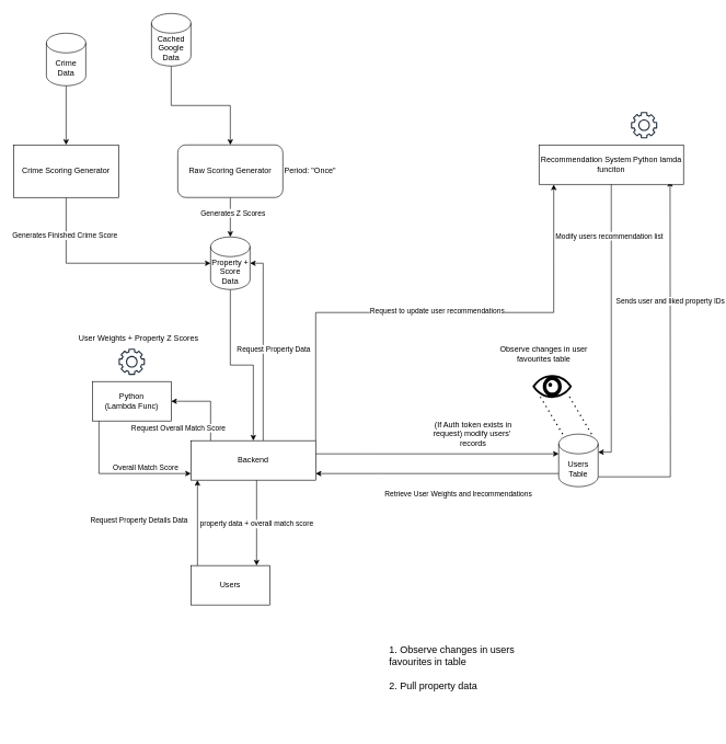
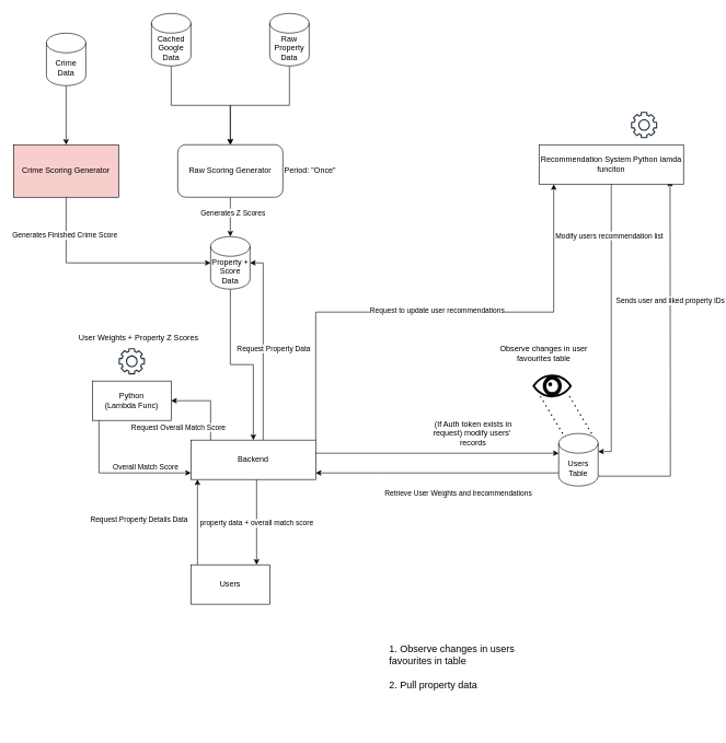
  <mxCell id="0" />
  <mxCell id="1" parent="0" />
  <mxCell id="2" style="edgeStyle=orthogonalEdgeStyle;rounded=0;orthogonalLoop=1;jettySize=auto;html=1;" parent="1" source="4" target="9" edge="1"><mxGeometry relative="1" as="geometry" /></mxCell>
  <mxCell id="3" value="Generates Z Scores" style="edgeLabel;html=1;align=center;verticalAlign=middle;resizable=0;points=[];" parent="2" vertex="1" connectable="0"><mxGeometry x="-0.222" y="3" relative="1" as="geometry"><mxPoint as="offset" /></mxGeometry></mxCell>
  <mxCell id="4" value="Raw Scoring Generator" style="whiteSpace=wrap;html=1;rounded=1;" parent="1" vertex="1"><mxGeometry x="270" y="220" width="160" height="80" as="geometry" /></mxCell>
+ <mxCell id="5" style="edgeStyle=orthogonalEdgeStyle;rounded=0;orthogonalLoop=1;jettySize=auto;html=1;" parent="1" source="6" target="4" edge="1"><mxGeometry relative="1" as="geometry" /></mxCell>
+ <mxCell id="6" value="Raw&lt;br&gt;Property&lt;br&gt;Data" style="shape=cylinder3;whiteSpace=wrap;html=1;boundedLbl=1;backgroundOutline=1;size=15;" parent="1" vertex="1"><mxGeometry x="410" y="20" width="60" height="80" as="geometry" /></mxCell>
  <mxCell id="7" value="Period: &quot;Once&quot;&amp;nbsp;&amp;nbsp;" style="text;html=1;strokeColor=none;fillColor=none;align=center;verticalAlign=middle;whiteSpace=wrap;rounded=0;" parent="1" vertex="1"><mxGeometry x="430" y="245" width="90" height="30" as="geometry" /></mxCell>
  <mxCell id="8" style="edgeStyle=orthogonalEdgeStyle;rounded=0;orthogonalLoop=1;jettySize=auto;html=1;" parent="1" source="9" target="26" edge="1"><mxGeometry relative="1" as="geometry" /></mxCell>
  <mxCell id="9" value="Property +&lt;br&gt;Score&lt;br&gt;Data" style="shape=cylinder3;whiteSpace=wrap;html=1;boundedLbl=1;backgroundOutline=1;size=15;" parent="1" vertex="1"><mxGeometry x="320" y="360" width="60" height="80" as="geometry" /></mxCell>
  <mxCell id="10" style="edgeStyle=orthogonalEdgeStyle;rounded=0;orthogonalLoop=1;jettySize=auto;html=1;" parent="1" source="11" target="4" edge="1"><mxGeometry relative="1" as="geometry" /></mxCell>
  <mxCell id="11" value="Cached Google Data" style="shape=cylinder3;whiteSpace=wrap;html=1;boundedLbl=1;backgroundOutline=1;size=15;" parent="1" vertex="1"><mxGeometry x="230" y="20" width="60" height="80" as="geometry" /></mxCell>
  <mxCell id="12" style="edgeStyle=orthogonalEdgeStyle;rounded=0;orthogonalLoop=1;jettySize=auto;html=1;" parent="1" source="14" target="9" edge="1"><mxGeometry relative="1" as="geometry"><mxPoint x="100" y="1442.588" as="targetPoint" /><Array as="points"><mxPoint x="100" y="400" /></Array></mxGeometry></mxCell>
  <mxCell id="13" value="Generates Finished Crime Score" style="edgeLabel;html=1;align=center;verticalAlign=middle;resizable=0;points=[];" parent="12" vertex="1" connectable="0"><mxGeometry x="-0.642" y="-3" relative="1" as="geometry"><mxPoint as="offset" /></mxGeometry></mxCell>
- <mxCell id="14" value="Crime Scoring Generator" style="rounded=0;whiteSpace=wrap;html=1;" parent="1" vertex="1"><mxGeometry x="20" y="220" width="160" height="80" as="geometry" /></mxCell>
+ <mxCell id="14" value="Crime Scoring Generator" style="rounded=0;whiteSpace=wrap;html=1;fillColor=#f8cecc;" parent="1" vertex="1"><mxGeometry x="20" y="220" width="160" height="80" as="geometry" /></mxCell>
  <mxCell id="15" style="edgeStyle=orthogonalEdgeStyle;rounded=0;orthogonalLoop=1;jettySize=auto;html=1;" parent="1" source="16" target="14" edge="1"><mxGeometry relative="1" as="geometry" /></mxCell>
  <mxCell id="16" value="Crime&lt;br&gt;Data" style="shape=cylinder3;whiteSpace=wrap;html=1;boundedLbl=1;backgroundOutline=1;size=15;" parent="1" vertex="1"><mxGeometry x="70" y="50" width="60" height="80" as="geometry" /></mxCell>
  <mxCell id="17" style="edgeStyle=orthogonalEdgeStyle;rounded=0;orthogonalLoop=1;jettySize=auto;html=1;" parent="1" source="26" target="9" edge="1"><mxGeometry relative="1" as="geometry"><Array as="points"><mxPoint x="400" y="400" /></Array></mxGeometry></mxCell>
  <mxCell id="18" value="Request Property Data" style="edgeLabel;html=1;align=center;verticalAlign=middle;resizable=0;points=[];" parent="17" vertex="1" connectable="0"><mxGeometry x="-0.012" y="-1" relative="1" as="geometry"><mxPoint x="14" y="3" as="offset" /></mxGeometry></mxCell>
  <mxCell id="19" style="edgeStyle=orthogonalEdgeStyle;rounded=0;orthogonalLoop=1;jettySize=auto;html=1;" parent="1" source="26" target="34" edge="1"><mxGeometry relative="1" as="geometry"><Array as="points"><mxPoint x="560" y="690" /><mxPoint x="560" y="690" /></Array></mxGeometry></mxCell>
  <mxCell id="20" style="edgeStyle=orthogonalEdgeStyle;rounded=0;orthogonalLoop=1;jettySize=auto;html=1;" parent="1" source="26" target="37" edge="1"><mxGeometry relative="1" as="geometry"><Array as="points"><mxPoint x="320" y="610" /></Array></mxGeometry></mxCell>
  <mxCell id="21" value="Request Overall Match Score" style="edgeLabel;html=1;align=center;verticalAlign=middle;resizable=0;points=[];" parent="20" vertex="1" connectable="0"><mxGeometry x="0.364" y="2" relative="1" as="geometry"><mxPoint x="-28" y="38" as="offset" /></mxGeometry></mxCell>
  <mxCell id="22" style="edgeStyle=orthogonalEdgeStyle;rounded=0;orthogonalLoop=1;jettySize=auto;html=1;" parent="1" source="26" target="29" edge="1"><mxGeometry relative="1" as="geometry"><Array as="points"><mxPoint x="390" y="800" /><mxPoint x="390" y="800" /></Array></mxGeometry></mxCell>
  <mxCell id="23" value="property data + overall match score" style="edgeLabel;html=1;align=center;verticalAlign=middle;resizable=0;points=[];" parent="22" vertex="1" connectable="0"><mxGeometry x="0.021" y="-1" relative="1" as="geometry"><mxPoint as="offset" /></mxGeometry></mxCell>
  <mxCell id="24" style="edgeStyle=orthogonalEdgeStyle;rounded=0;orthogonalLoop=1;jettySize=auto;html=1;exitX=1;exitY=0;exitDx=0;exitDy=0;entryX=0.102;entryY=1.005;entryDx=0;entryDy=0;entryPerimeter=0;" edge="1" parent="1" source="26" target="45"><mxGeometry relative="1" as="geometry"><mxPoint x="840" y="290" as="targetPoint" /></mxGeometry></mxCell>
  <mxCell id="25" value="Request to update user recommendations" style="edgeLabel;html=1;align=center;verticalAlign=middle;resizable=0;points=[];" vertex="1" connectable="0" parent="24"><mxGeometry x="0.008" y="3" relative="1" as="geometry"><mxPoint as="offset" /></mxGeometry></mxCell>
  <mxCell id="26" value="Backend" style="rounded=0;whiteSpace=wrap;html=1;" parent="1" vertex="1"><mxGeometry x="290" y="670" width="190" height="60" as="geometry" /></mxCell>
  <mxCell id="27" style="edgeStyle=orthogonalEdgeStyle;rounded=0;orthogonalLoop=1;jettySize=auto;html=1;" parent="1" source="29" target="26" edge="1"><mxGeometry relative="1" as="geometry"><Array as="points"><mxPoint x="300" y="790" /><mxPoint x="300" y="790" /></Array></mxGeometry></mxCell>
  <mxCell id="28" value="Request Property Details Data" style="edgeLabel;html=1;align=center;verticalAlign=middle;resizable=0;points=[];" parent="27" vertex="1" connectable="0"><mxGeometry x="-0.031" y="-2" relative="1" as="geometry"><mxPoint x="-92" y="-7" as="offset" /></mxGeometry></mxCell>
  <mxCell id="29" value="Users" style="rounded=0;whiteSpace=wrap;html=1;" parent="1" vertex="1"><mxGeometry x="290" y="860" width="120" height="60" as="geometry" /></mxCell>
  <mxCell id="30" style="edgeStyle=orthogonalEdgeStyle;rounded=0;orthogonalLoop=1;jettySize=auto;html=1;" parent="1" source="34" target="26" edge="1"><mxGeometry relative="1" as="geometry"><Array as="points"><mxPoint x="580" y="720" /><mxPoint x="580" y="720" /></Array></mxGeometry></mxCell>
  <mxCell id="31" value="Retrieve User Weights and lrecommendations" style="edgeLabel;html=1;align=center;verticalAlign=middle;resizable=0;points=[];" parent="30" vertex="1" connectable="0"><mxGeometry x="-0.16" y="1" relative="1" as="geometry"><mxPoint x="1" y="29" as="offset" /></mxGeometry></mxCell>
  <mxCell id="32" style="edgeStyle=orthogonalEdgeStyle;rounded=0;orthogonalLoop=1;jettySize=auto;html=1;exitX=1;exitY=1;exitDx=0;exitDy=-15;exitPerimeter=0;" edge="1" parent="1" source="34"><mxGeometry relative="1" as="geometry"><mxPoint x="1019.5" y="275" as="targetPoint" /><mxPoint x="949.5" y="720" as="sourcePoint" /></mxGeometry></mxCell>
  <mxCell id="33" value="Sends user and liked property IDs" style="edgeLabel;html=1;align=center;verticalAlign=middle;resizable=0;points=[];" vertex="1" connectable="0" parent="32"><mxGeometry x="0.17" y="-1" relative="1" as="geometry"><mxPoint x="-1" y="-49" as="offset" /></mxGeometry></mxCell>
  <mxCell id="34" value="Users&lt;br&gt;Table" style="shape=cylinder3;whiteSpace=wrap;html=1;boundedLbl=1;backgroundOutline=1;size=15;" parent="1" vertex="1"><mxGeometry x="850" y="660" width="60" height="80" as="geometry" /></mxCell>
  <mxCell id="35" style="edgeStyle=orthogonalEdgeStyle;rounded=0;orthogonalLoop=1;jettySize=auto;html=1;" parent="1" source="37" target="26" edge="1"><mxGeometry relative="1" as="geometry"><Array as="points"><mxPoint x="150" y="720" /></Array></mxGeometry></mxCell>
  <mxCell id="36" value="Overall Match Score" style="edgeLabel;html=1;align=center;verticalAlign=middle;resizable=0;points=[];" parent="35" vertex="1" connectable="0"><mxGeometry x="0.265" y="-3" relative="1" as="geometry"><mxPoint x="11" y="-13" as="offset" /></mxGeometry></mxCell>
  <mxCell id="37" value="Python&lt;br&gt;(Lambda Func)" style="rounded=0;whiteSpace=wrap;html=1;" parent="1" vertex="1"><mxGeometry x="140" y="580" width="120" height="60" as="geometry" /></mxCell>
  <mxCell id="38" value="" style="sketch=0;outlineConnect=0;fontColor=#232F3E;gradientColor=none;fillColor=#232F3D;strokeColor=none;dashed=0;verticalLabelPosition=bottom;verticalAlign=top;align=center;html=1;fontSize=12;fontStyle=0;aspect=fixed;pointerEvents=1;shape=mxgraph.aws4.gear;" parent="1" vertex="1"><mxGeometry x="180" y="530" width="40" height="40" as="geometry" /></mxCell>
  <mxCell id="39" value="User Weights + Property Z Scores" style="text;html=1;align=center;verticalAlign=middle;resizable=0;points=[];autosize=1;strokeColor=none;fillColor=none;" parent="1" vertex="1"><mxGeometry x="105" y="500" width="210" height="30" as="geometry" /></mxCell>
  <mxCell id="40" value="" style="shape=mxgraph.signs.healthcare.eye;html=1;pointerEvents=1;fillColor=#000000;strokeColor=none;verticalLabelPosition=bottom;verticalAlign=top;align=center;" parent="1" vertex="1"><mxGeometry x="810" y="570" width="60" height="35" as="geometry" /></mxCell>
  <mxCell id="41" value="" style="endArrow=none;dashed=1;html=1;dashPattern=1 3;strokeWidth=2;rounded=0;" parent="1" source="34" edge="1"><mxGeometry width="50" height="50" relative="1" as="geometry"><mxPoint x="850" y="650" as="sourcePoint" /><mxPoint x="820" y="600" as="targetPoint" /></mxGeometry></mxCell>
  <mxCell id="42" value="" style="endArrow=none;dashed=1;html=1;dashPattern=1 3;strokeWidth=2;rounded=0;" parent="1" edge="1"><mxGeometry width="50" height="50" relative="1" as="geometry"><mxPoint x="900" y="660" as="sourcePoint" /><mxPoint x="864.35" y="600" as="targetPoint" /></mxGeometry></mxCell>
  <mxCell id="43" value="&lt;font style=&quot;font-size: 12px;&quot;&gt;Observe changes in user favourites table&lt;/font&gt;" style="text;strokeColor=none;align=center;fillColor=none;html=1;verticalAlign=middle;whiteSpace=wrap;rounded=0;" parent="1" vertex="1"><mxGeometry x="750" y="530" width="155" height="15" as="geometry" /></mxCell>
  <mxCell id="44" value="&lt;font style=&quot;font-size: 15px;&quot;&gt;1. Observe changes in users favourites in table&lt;br&gt;&lt;br&gt;2. Pull property data&lt;br&gt;&lt;/font&gt;" style="text;strokeColor=none;align=left;fillColor=none;html=1;verticalAlign=middle;whiteSpace=wrap;rounded=0;" parent="1" vertex="1"><mxGeometry x="590" y="920" width="260" height="190" as="geometry" /></mxCell>
  <mxCell id="45" value="Recommendation System Python lamda funciton" style="rounded=0;whiteSpace=wrap;html=1;" parent="1" vertex="1"><mxGeometry x="820" y="220" width="220" height="60" as="geometry" /></mxCell>
  <mxCell id="46" value="(If Auth token exists in request) modify users'&amp;nbsp; records" style="text;strokeColor=none;align=center;fillColor=none;html=1;verticalAlign=middle;whiteSpace=wrap;rounded=0;" parent="1" vertex="1"><mxGeometry x="655" y="620" width="130" height="80" as="geometry" /></mxCell>
  <mxCell id="47" style="edgeStyle=orthogonalEdgeStyle;rounded=0;orthogonalLoop=1;jettySize=auto;html=1;entryX=1;entryY=0;entryDx=0;entryDy=27.5;entryPerimeter=0;" parent="1" source="45" target="34" edge="1"><mxGeometry relative="1" as="geometry" /></mxCell>
  <mxCell id="48" value="Modify users recommendation list" style="edgeLabel;html=1;align=center;verticalAlign=middle;resizable=0;points=[];" parent="47" vertex="1" connectable="0"><mxGeometry x="-0.635" y="-4" relative="1" as="geometry"><mxPoint as="offset" /></mxGeometry></mxCell>
  <mxCell id="49" value="" style="sketch=0;outlineConnect=0;fontColor=#232F3E;gradientColor=none;fillColor=#232F3D;strokeColor=none;dashed=0;verticalLabelPosition=bottom;verticalAlign=top;align=center;html=1;fontSize=12;fontStyle=0;aspect=fixed;pointerEvents=1;shape=mxgraph.aws4.gear;" vertex="1" parent="1"><mxGeometry x="960" y="170" width="40" height="40" as="geometry" /></mxCell>
